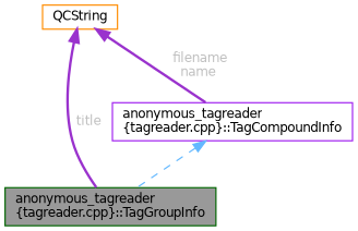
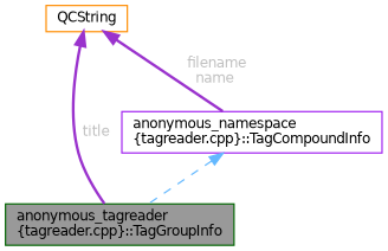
  digraph {
    node [fillcolor=white fontname=Helvetica fontsize=10 shape=box style=filled]
    edge [color=darkorchid3 dir=back fontname=Helvetica fontsize=10 labelfontname=Helvetica labelfontsize=10 style=bold fontcolor=grey]
    n1 [color=darkgreen fillcolor=grey60 fontcolor=black height=0.2 label="anonymous_tagreader\l\{tagreader.cpp\}::TagGroupInfo" width=0.4]
-   n2 [color=purple height=0.2 label="anonymous_tagreader\l\{tagreader.cpp\}::TagCompoundInfo" width=0.4]
+   n2 [color=purple height=0.2 label="anonymous_namespace\l\{tagreader.cpp\}::TagCompoundInfo" width=0.4]
    n3 [color=darkorange height=0.2 label=QCString width=0.4]
    n2 -> n1 [color=steelblue1 style=dashed fontcolor=""]
    n3 -> n1 [label=" title"]
    n3 -> n2 [label=" filename\nname"]
  }
